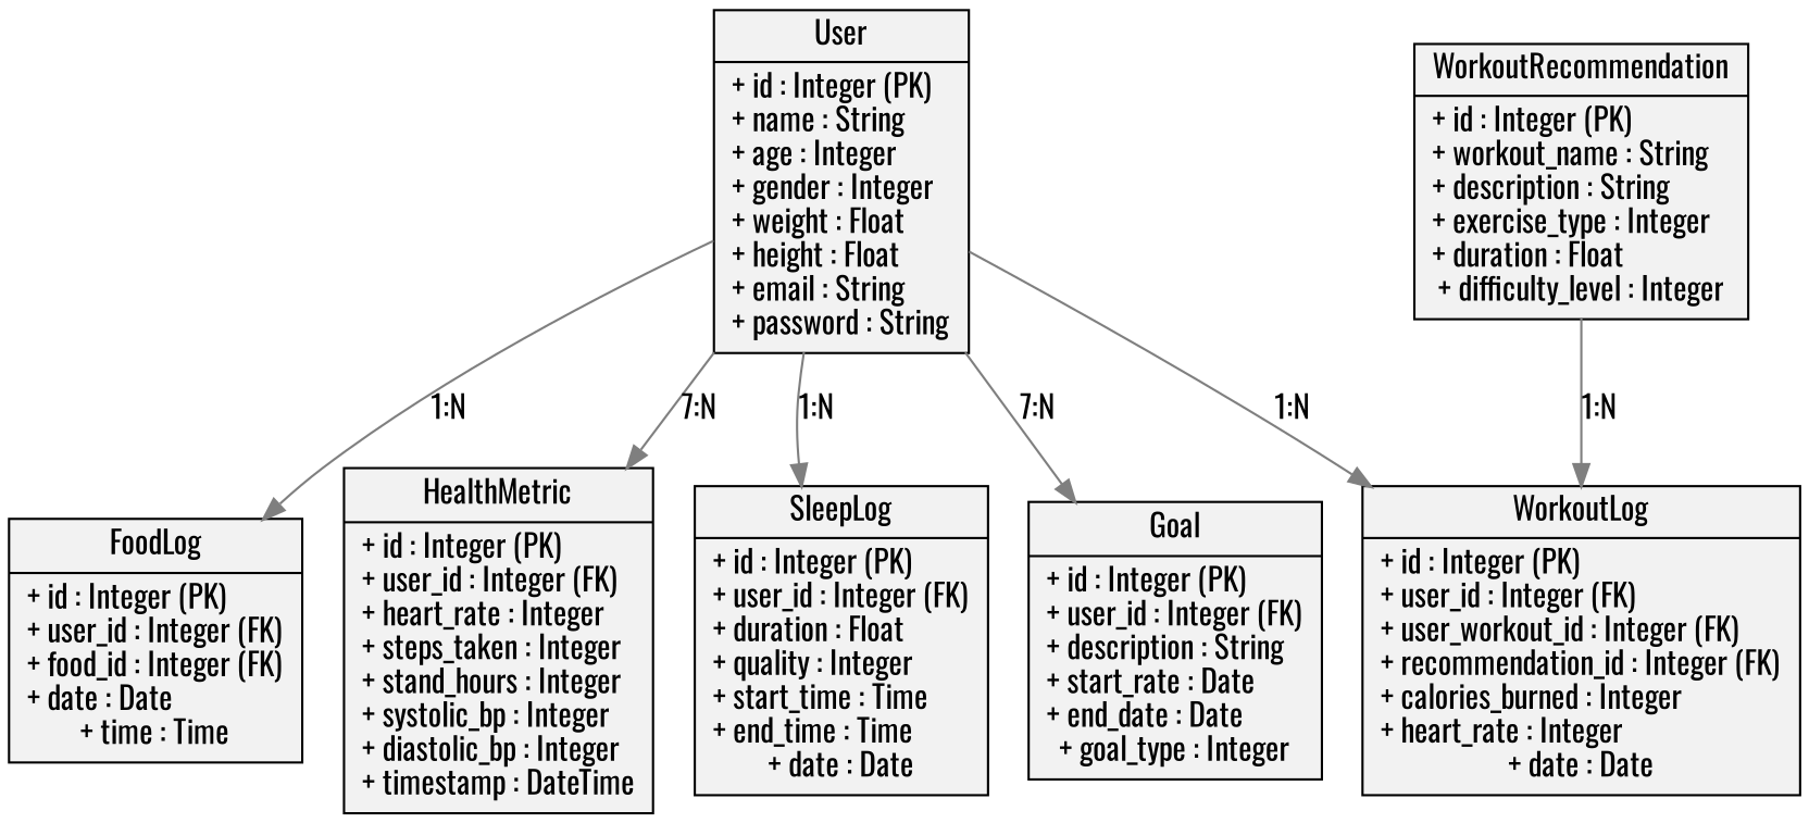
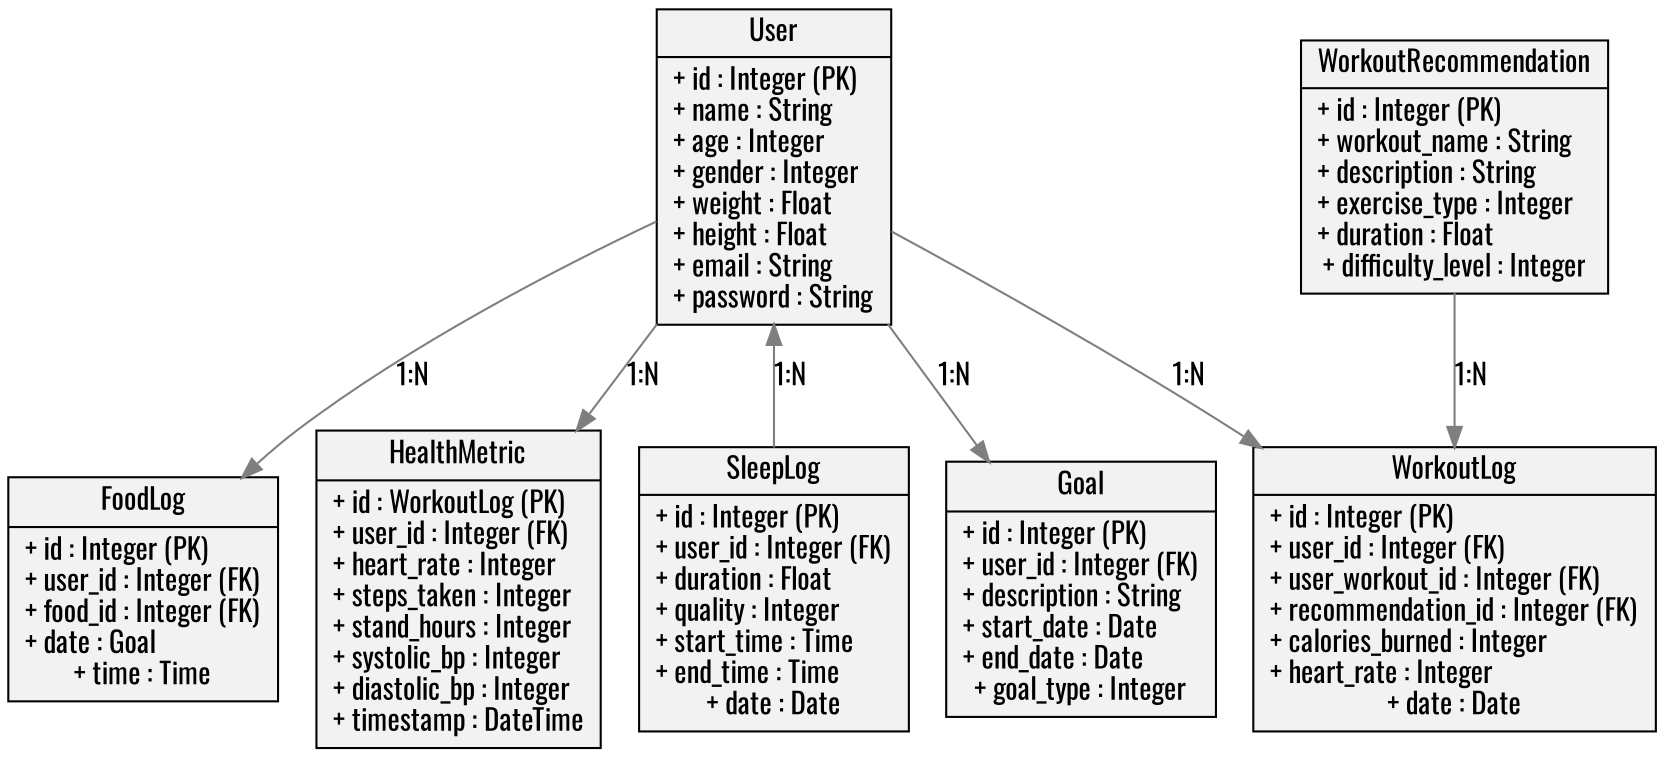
  digraph {
    fontname=Oswald
    rankdir=TB
    node [fillcolor=gray95 fontname=Oswald shape=record style=filled]
    edge [color=gray50 fontcolor=black fontname=Oswald]
    n1 [label="{User|+ id : Integer (PK)\l+ name : String\l+ age : Integer\l+ gender : Integer\l+ weight : Float\l+ height : Float\l+ email : String\l+ password : String}"]
-   n2 [label="{HealthMetric|+ id : Integer (PK)\l+ user_id : Integer (FK)\l+ heart_rate : Integer\l+ steps_taken : Integer\l+ stand_hours : Integer\l+ systolic_bp : Integer\l+ diastolic_bp : Integer\l+ timestamp : DateTime}"]
+   n2 [label="{HealthMetric|+ id : WorkoutLog (PK)\l+ user_id : Integer (FK)\l+ heart_rate : Integer\l+ steps_taken : Integer\l+ stand_hours : Integer\l+ systolic_bp : Integer\l+ diastolic_bp : Integer\l+ timestamp : DateTime}"]
    n3 [label="{SleepLog|+ id : Integer (PK)\l+ user_id : Integer (FK)\l+ duration : Float\l+ quality : Integer\l+ start_time : Time\l+ end_time : Time\l+ date : Date}"]
-   n4 [label="{FoodLog|+ id : Integer (PK)\l+ user_id : Integer (FK)\l+ food_id : Integer (FK)\l+ date : Date\l+ time : Time}"]
+   n4 [label="{FoodLog|+ id : Integer (PK)\l+ user_id : Integer (FK)\l+ food_id : Integer (FK)\l+ date : Goal\l+ time : Time}"]
    n5 [label="{WorkoutLog|+ id : Integer (PK)\l+ user_id : Integer (FK)\l+ user_workout_id : Integer (FK)\l+ recommendation_id : Integer (FK)\l+ calories_burned : Integer\l+ heart_rate : Integer\l+ date : Date}"]
-   n6 [label="{Goal|+ id : Integer (PK)\l+ user_id : Integer (FK)\l+ description : String\l+ start_rate : Date\l+ end_date : Date\l+ goal_type : Integer}"]
+   n6 [label="{Goal|+ id : Integer (PK)\l+ user_id : Integer (FK)\l+ description : String\l+ start_date : Date\l+ end_date : Date\l+ goal_type : Integer}"]
    n7 [label="{WorkoutRecommendation|+ id : Integer (PK)\l+ workout_name : String\l+ description : String\l+ exercise_type : Integer\l+ duration : Float\l+ difficulty_level : Integer}"]
-   n1 -> n2 [label="7:N"]
-   n1 -> n3 [label="1:N"]
+   n1 -> n2 [label="1:N"]
+   n3 -> n1 [label="1:N"]
    n1 -> n4 [label="1:N"]
    n1 -> n5 [label="1:N"]
-   n1 -> n6 [label="7:N"]
+   n1 -> n6 [label="1:N"]
    n7 -> n5 [label="1:N"]
  }
